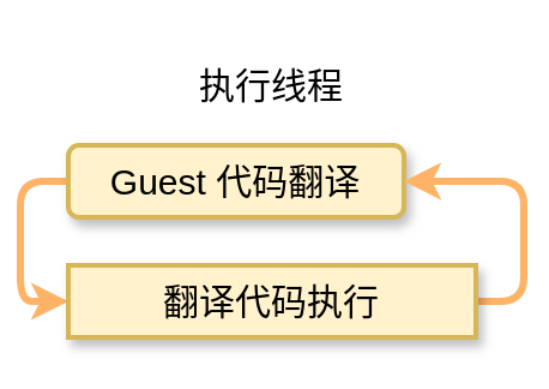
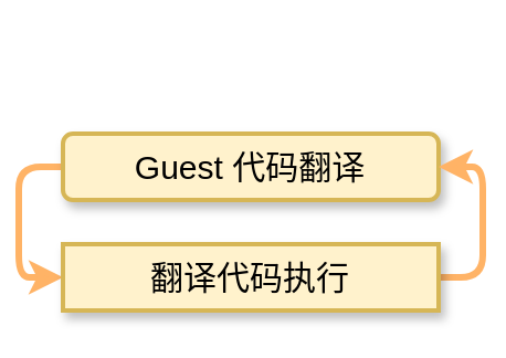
  <mxCell id="0" />
  <mxCell id="1" parent="0" />
  <mxCell id="2" style="edgeStyle=orthogonalEdgeStyle;shape=connector;rounded=1;orthogonalLoop=1;jettySize=auto;html=1;exitX=0;exitY=0.5;exitDx=0;exitDy=0;entryX=0;entryY=0.5;entryDx=0;entryDy=0;labelBackgroundColor=default;fontFamily=Helvetica;fontSize=15;fontColor=default;endArrow=classic;strokeColor=#FFB366;strokeWidth=3;" parent="1" source="3" target="5" edge="1"><mxGeometry relative="1" as="geometry" /></mxCell>
- <mxCell id="3" value="Guest 代码翻译" style="rounded=1;whiteSpace=wrap;html=1;fillColor=#fff2cc;strokeColor=#d6b656;fontSize=15;gradientColor=none;strokeWidth=2;glass=0;sketch=0;shadow=1;" parent="1" vertex="1"><mxGeometry x="20" y="60" width="140" height="30" as="geometry" /></mxCell>
+ <mxCell id="3" value="Guest 代码翻译" style="rounded=1;whiteSpace=wrap;html=1;fillColor=#fff2cc;strokeColor=#d6b656;fontSize=15;gradientColor=none;strokeWidth=2;glass=0;sketch=0;shadow=1;" parent="1" vertex="1"><mxGeometry x="20" y="60" width="170" height="30" as="geometry" /></mxCell>
  <mxCell id="4" style="edgeStyle=orthogonalEdgeStyle;shape=connector;rounded=1;orthogonalLoop=1;jettySize=auto;html=1;exitX=1;exitY=0.5;exitDx=0;exitDy=0;entryX=1;entryY=0.5;entryDx=0;entryDy=0;labelBackgroundColor=default;fontFamily=Helvetica;fontSize=15;fontColor=default;endArrow=classic;strokeColor=#FFB366;strokeWidth=3;" parent="1" source="5" target="3" edge="1"><mxGeometry relative="1" as="geometry" /></mxCell>
  <mxCell id="5" value="翻译代码执行" style="whiteSpace=wrap;html=1;fillColor=#fff2cc;strokeColor=#d6b656;fontSize=15;gradientColor=none;strokeWidth=2;glass=0;sketch=0;shadow=1;rounded=0;" parent="1" vertex="1"><mxGeometry x="20" y="110" width="170" height="30" as="geometry" /></mxCell>
- <mxCell id="6" value="执行线程" style="text;html=1;strokeColor=none;fillColor=none;align=center;verticalAlign=middle;whiteSpace=wrap;rounded=0;fontSize=15;" parent="1" vertex="1"><mxGeometry x="55" y="20" width="100" height="30" as="geometry" /></mxCell>
